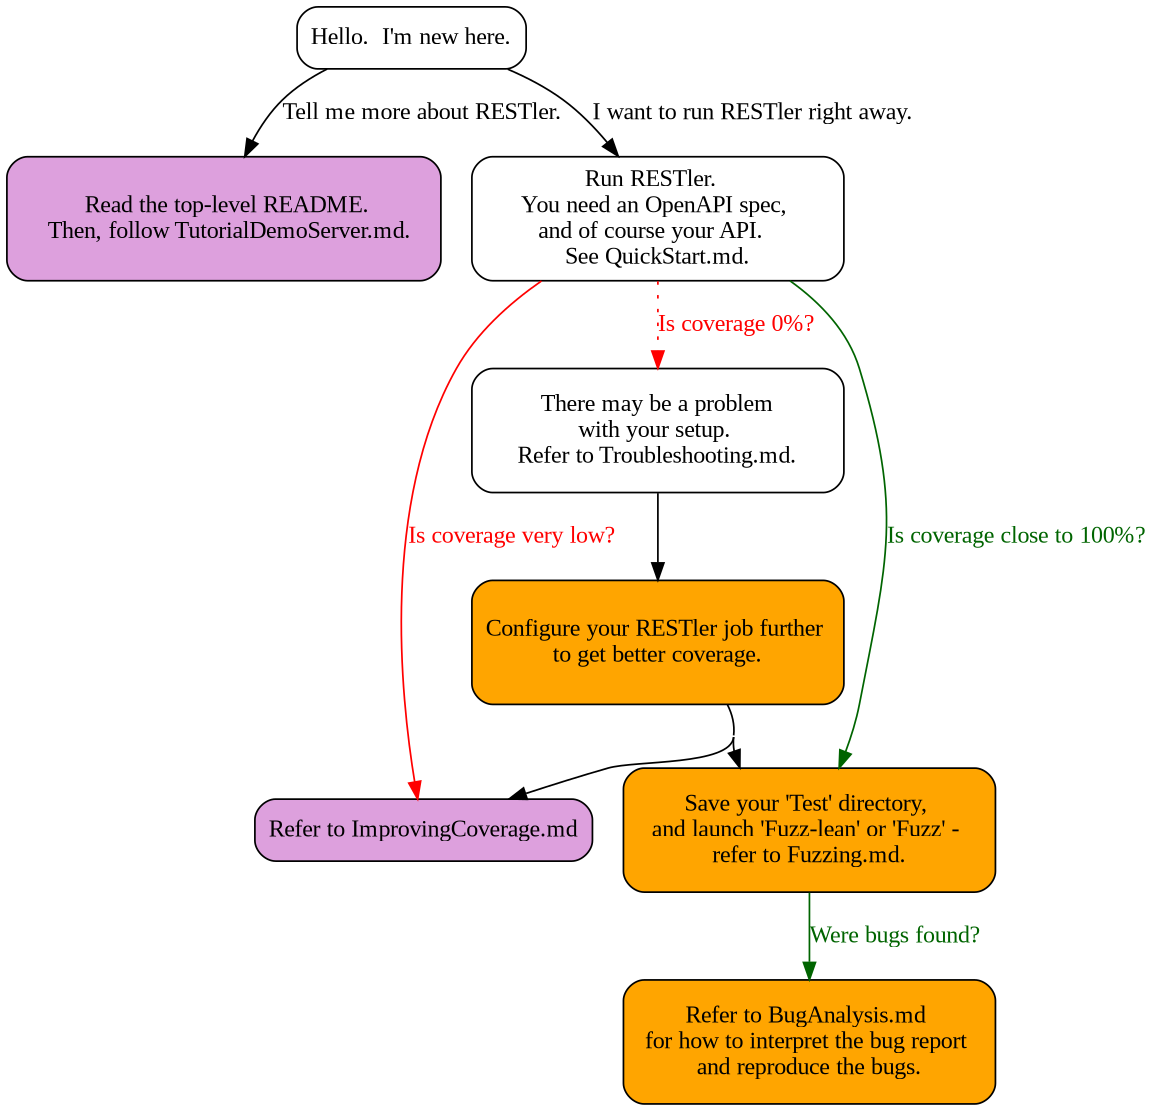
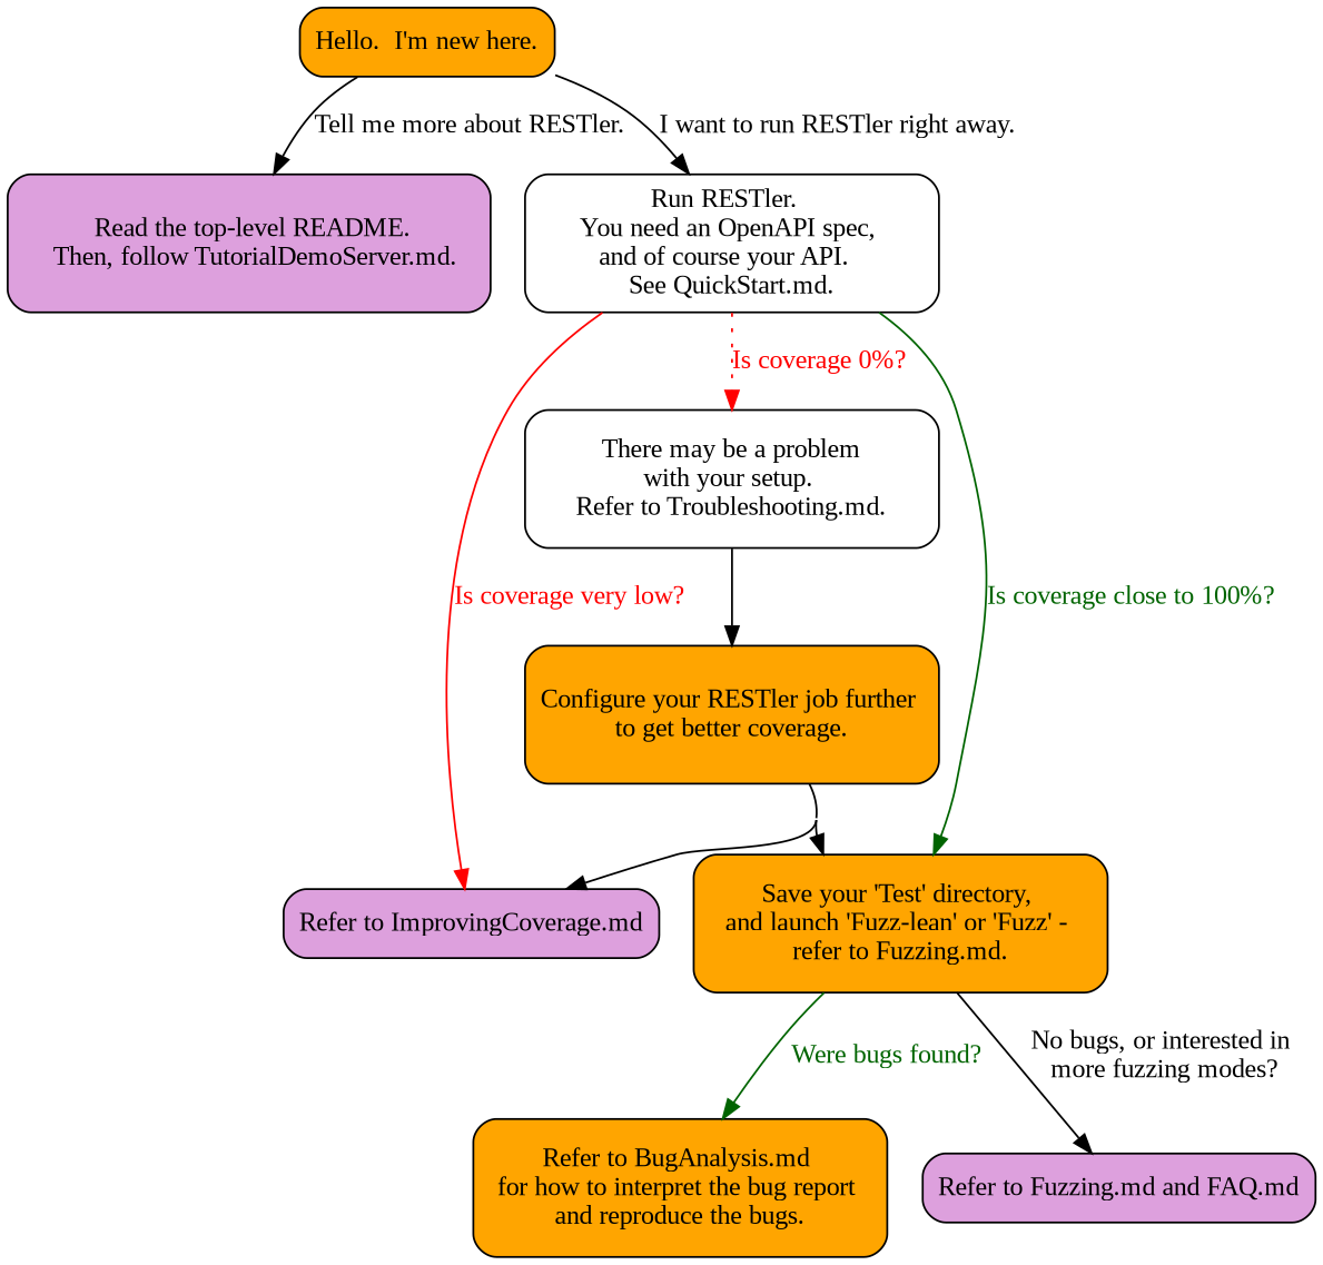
  digraph {
    concentrate=true
    fontname="Liberation Serif"
    rankdir=UD
    node [fillcolor=orange fontname="Liberation Serif" shape=box style="rounded,filled" fixedsize=true]
    edge [fontname="Liberation Serif"]
-   n1 [fillcolor=white label="Hello.  I'm new here." fixedsize=""]
+   n1 [label="Hello.  I'm new here." fixedsize=""]
    n2 [fillcolor=plum height=1 label=" Read the top-level README.\n  Then, follow TutorialDemoServer.md." width=3.5]
    n3 [fillcolor=white height=1 label="Run RESTler.  \nYou need an OpenAPI spec, \nand of course your API.  \nSee QuickStart.md." width=3]
    n4 [fillcolor=white height=1 label="There may be a problem\n with your setup.  \nRefer to Troubleshooting.md." width=3]
    n5 [fillcolor=plum label="Refer to ImprovingCoverage.md" fixedsize=""]
    n6 [height=1 label="Save your 'Test' directory, \nand launch 'Fuzz-lean' or 'Fuzz' - \nrefer to Fuzzing.md." width=3]
    n7 [height=1 label="Configure your RESTler job further \nto get better coverage." width=3]
    n8 [height=1 label="Refer to BugAnalysis.md \nfor how to interpret the bug report \nand reproduce the bugs." width=3]
+   n9 [fillcolor=plum label="Refer to Fuzzing.md and FAQ.md" fixedsize=""]
    n1 -> n2 [label="Tell me more about RESTler."]
    n1 -> n3 [label="I want to run RESTler right away."]
    n3 -> n4 [color=red fontcolor=red label="Is coverage 0%?" style=dotted]
    n3 -> n5 [color=red fontcolor=red label="Is coverage very low?"]
    n3 -> n6 [color=darkgreen fontcolor=darkgreen label="Is coverage close to 100%?"]
    n4 -> n7
    n6 -> n8 [color=darkgreen fontcolor=darkgreen label="Were bugs found?"]
+   n6 -> n9 [label="No bugs, or interested in\n more fuzzing modes?"]
    n7 -> n5
    n7 -> n6
  }
